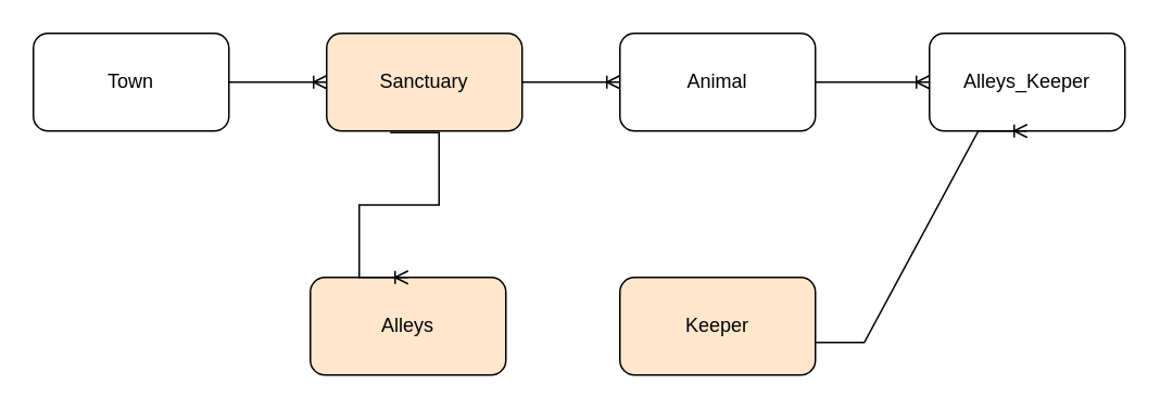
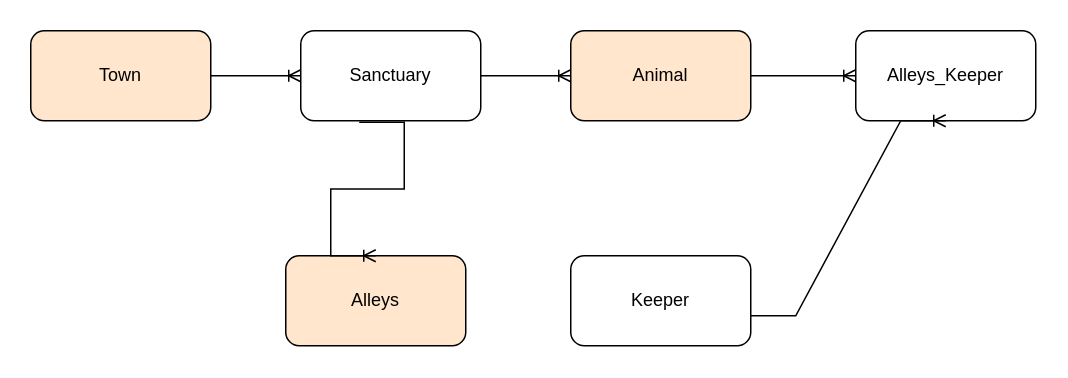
  <mxCell id="0" />
  <mxCell id="1" parent="0" />
- <mxCell id="2" value="Town" style="rounded=1;whiteSpace=wrap;html=1;" vertex="1" parent="1"><mxGeometry x="20" y="20" width="120" height="60" as="geometry" /></mxCell>
- <mxCell id="3" value="Sanctuary" style="rounded=1;whiteSpace=wrap;html=1;fillColor=#ffe6cc;" vertex="1" parent="1"><mxGeometry x="200" y="20" width="120" height="60" as="geometry" /></mxCell>
- <mxCell id="4" value="Animal" style="rounded=1;whiteSpace=wrap;html=1;" vertex="1" parent="1"><mxGeometry x="380" y="20" width="120" height="60" as="geometry" /></mxCell>
+ <mxCell id="2" value="Town" style="rounded=1;whiteSpace=wrap;html=1;fillColor=#ffe6cc;" vertex="1" parent="1"><mxGeometry x="20" y="20" width="120" height="60" as="geometry" /></mxCell>
+ <mxCell id="3" value="Sanctuary" style="rounded=1;whiteSpace=wrap;html=1;" vertex="1" parent="1"><mxGeometry x="200" y="20" width="120" height="60" as="geometry" /></mxCell>
+ <mxCell id="4" value="Animal" style="rounded=1;whiteSpace=wrap;html=1;fillColor=#ffe6cc;" vertex="1" parent="1"><mxGeometry x="380" y="20" width="120" height="60" as="geometry" /></mxCell>
  <mxCell id="5" value="Alleys" style="rounded=1;whiteSpace=wrap;html=1;fillColor=#ffe6cc;" vertex="1" parent="1"><mxGeometry x="190" y="170" width="120" height="60" as="geometry" /></mxCell>
  <mxCell id="6" value="" style="edgeStyle=entityRelationEdgeStyle;fontSize=12;html=1;endArrow=ERoneToMany;rounded=0;entryX=0;entryY=0.5;entryDx=0;entryDy=0;" edge="1" parent="1" target="3"><mxGeometry width="100" height="100" relative="1" as="geometry"><mxPoint x="140" y="50" as="sourcePoint" /><mxPoint x="240" y="-50" as="targetPoint" /></mxGeometry></mxCell>
  <mxCell id="7" value="" style="edgeStyle=entityRelationEdgeStyle;fontSize=12;html=1;endArrow=ERoneToMany;rounded=0;entryX=0;entryY=0.5;entryDx=0;entryDy=0;" edge="1" parent="1" target="4"><mxGeometry width="100" height="100" relative="1" as="geometry"><mxPoint x="320" y="50" as="sourcePoint" /><mxPoint x="420" y="-50" as="targetPoint" /></mxGeometry></mxCell>
  <mxCell id="8" value="" style="edgeStyle=entityRelationEdgeStyle;fontSize=12;html=1;endArrow=ERoneToMany;rounded=0;entryX=0.5;entryY=0;entryDx=0;entryDy=0;exitX=0.325;exitY=1.017;exitDx=0;exitDy=0;exitPerimeter=0;" edge="1" parent="1" source="3"><mxGeometry width="100" height="100" relative="1" as="geometry"><mxPoint x="260" y="80" as="sourcePoint" /><mxPoint x="250" y="170" as="targetPoint" /></mxGeometry></mxCell>
- <mxCell id="9" value="&lt;div&gt;Keeper&lt;/div&gt;" style="rounded=1;whiteSpace=wrap;html=1;fillColor=#ffe6cc;" vertex="1" parent="1"><mxGeometry x="380" y="170" width="120" height="60" as="geometry" /></mxCell>
+ <mxCell id="9" value="&lt;div&gt;Keeper&lt;/div&gt;" style="rounded=1;whiteSpace=wrap;html=1;" vertex="1" parent="1"><mxGeometry x="380" y="170" width="120" height="60" as="geometry" /></mxCell>
  <mxCell id="10" value="Alleys_Keeper" style="rounded=1;whiteSpace=wrap;html=1;" vertex="1" parent="1"><mxGeometry x="570" y="20" width="120" height="60" as="geometry" /></mxCell>
  <mxCell id="11" value="" style="edgeStyle=entityRelationEdgeStyle;fontSize=12;html=1;endArrow=ERoneToMany;rounded=0;entryX=0.5;entryY=1;entryDx=0;entryDy=0;" edge="1" parent="1" target="10"><mxGeometry width="100" height="100" relative="1" as="geometry"><mxPoint x="500" y="210" as="sourcePoint" /><mxPoint x="600" y="110" as="targetPoint" /></mxGeometry></mxCell>
  <mxCell id="12" value="" style="edgeStyle=entityRelationEdgeStyle;fontSize=12;html=1;endArrow=ERoneToMany;rounded=0;" edge="1" parent="1" target="10"><mxGeometry width="100" height="100" relative="1" as="geometry"><mxPoint x="500" y="50" as="sourcePoint" /><mxPoint x="600" y="-50" as="targetPoint" /></mxGeometry></mxCell>
